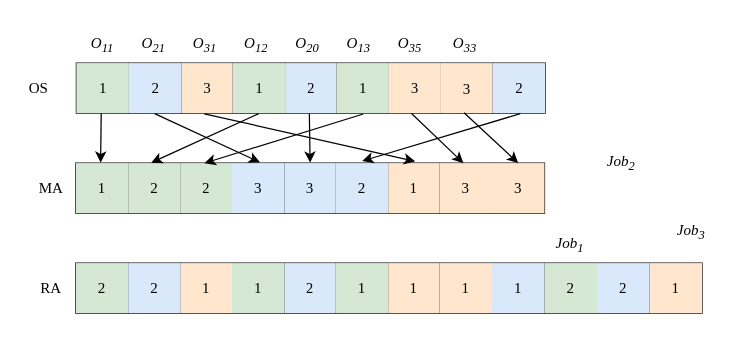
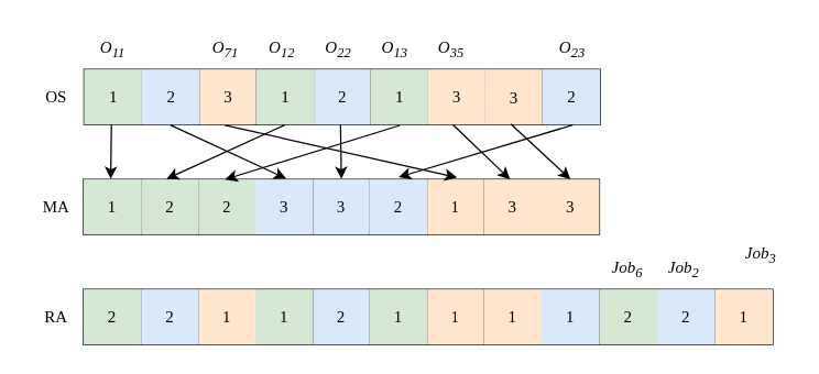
  <mxCell id="0" />
  <mxCell id="1" parent="0" />
  <mxCell id="2" value="&lt;i&gt;O&lt;sub&gt;11&lt;/sub&gt;&lt;/i&gt;" style="text;strokeColor=none;align=center;fillColor=none;html=1;verticalAlign=middle;whiteSpace=wrap;rounded=0;fontSize=12;fontFamily=Times New Roman;" parent="1" vertex="1"><mxGeometry x="60.5" y="20" width="41" height="30" as="geometry" /></mxCell>
  <mxCell id="3" value="&lt;i&gt;O&lt;span&gt;&lt;sub&gt;12&lt;/sub&gt;&lt;/span&gt;&lt;/i&gt;" style="text;strokeColor=none;align=center;fillColor=none;html=1;verticalAlign=middle;whiteSpace=wrap;rounded=0;fontSize=12;fontFamily=Times New Roman;" parent="1" vertex="1"><mxGeometry x="183.5" y="20" width="41" height="30" as="geometry" /></mxCell>
  <mxCell id="4" value="&lt;i&gt;O&lt;sub&gt;13&lt;/sub&gt;&lt;/i&gt;" style="text;strokeColor=none;align=center;fillColor=none;html=1;verticalAlign=middle;whiteSpace=wrap;rounded=0;fontSize=12;fontFamily=Times New Roman;" parent="1" vertex="1"><mxGeometry x="265.5" y="20" width="41" height="30" as="geometry" /></mxCell>
- <mxCell id="5" value="&lt;i&gt;O&lt;sub&gt;33&lt;/sub&gt;&lt;/i&gt;" style="text;strokeColor=none;align=center;fillColor=none;html=1;verticalAlign=middle;whiteSpace=wrap;rounded=0;fontSize=12;fontFamily=Times New Roman;" parent="1" vertex="1"><mxGeometry x="350.5" y="20" width="41" height="30" as="geometry" /></mxCell>
  <mxCell id="6" value="&lt;i&gt;O&lt;sub&gt;35&lt;/sub&gt;&lt;/i&gt;" style="text;strokeColor=none;align=center;fillColor=none;html=1;verticalAlign=middle;whiteSpace=wrap;rounded=0;fontSize=12;fontFamily=Times New Roman;" parent="1" vertex="1"><mxGeometry x="306.5" y="20" width="41" height="30" as="geometry" /></mxCell>
- <mxCell id="7" value="&lt;i&gt;O&lt;sub&gt;31&lt;/sub&gt;&lt;/i&gt;" style="text;strokeColor=none;align=center;fillColor=none;html=1;verticalAlign=middle;whiteSpace=wrap;rounded=0;fontSize=12;fontFamily=Times New Roman;" parent="1" vertex="1"><mxGeometry x="142.5" y="20" width="41" height="30" as="geometry" /></mxCell>
- <mxCell id="8" value="&lt;i&gt;O&lt;span&gt;&lt;sub&gt;21&lt;/sub&gt;&lt;/span&gt;&lt;/i&gt;" style="text;strokeColor=none;align=center;fillColor=none;html=1;verticalAlign=middle;whiteSpace=wrap;rounded=0;fontSize=12;fontFamily=Times New Roman;" parent="1" vertex="1"><mxGeometry x="101.5" y="20" width="41" height="30" as="geometry" /></mxCell>
- <mxCell id="10" value="&lt;i&gt;O&lt;span&gt;&lt;sub&gt;20&lt;/sub&gt;&lt;/span&gt;&lt;/i&gt;" style="text;strokeColor=none;align=center;fillColor=none;html=1;verticalAlign=middle;whiteSpace=wrap;rounded=0;fontSize=12;fontFamily=Times New Roman;" parent="1" vertex="1"><mxGeometry x="224.5" y="20" width="41" height="30" as="geometry" /></mxCell>
+ <mxCell id="7" value="&lt;i&gt;O&lt;sub&gt;71&lt;/sub&gt;&lt;/i&gt;" style="text;strokeColor=none;align=center;fillColor=none;html=1;verticalAlign=middle;whiteSpace=wrap;rounded=0;fontSize=12;fontFamily=Times New Roman;" parent="1" vertex="1"><mxGeometry x="142.5" y="20" width="41" height="30" as="geometry" /></mxCell>
+ <mxCell id="9" value="&lt;i&gt;O&lt;span&gt;&lt;sub&gt;23&lt;/sub&gt;&lt;/span&gt;&lt;/i&gt;" style="text;strokeColor=none;align=center;fillColor=none;html=1;verticalAlign=middle;whiteSpace=wrap;rounded=0;fontSize=12;fontFamily=Times New Roman;" parent="1" vertex="1"><mxGeometry x="394.5" y="20" width="41" height="30" as="geometry" /></mxCell>
+ <mxCell id="10" value="&lt;i&gt;O&lt;span&gt;&lt;sub&gt;22&lt;/sub&gt;&lt;/span&gt;&lt;/i&gt;" style="text;strokeColor=none;align=center;fillColor=none;html=1;verticalAlign=middle;whiteSpace=wrap;rounded=0;fontSize=12;fontFamily=Times New Roman;" parent="1" vertex="1"><mxGeometry x="224.5" y="20" width="41" height="30" as="geometry" /></mxCell>
  <mxCell id="11" value="" style="shape=table;startSize=0;container=1;collapsible=0;childLayout=tableLayout;fontSize=12;fontFamily=Times New Roman;strokeColor=default;" parent="1" vertex="1"><mxGeometry x="60.5" y="50" width="375" height="40" as="geometry" /></mxCell>
  <mxCell id="12" value="" style="shape=tableRow;horizontal=0;startSize=0;swimlaneHead=0;swimlaneBody=0;strokeColor=default;top=0;left=0;bottom=0;right=0;collapsible=0;dropTarget=0;fillColor=none;points=[[0,0.5],[1,0.5]];portConstraint=eastwest;fontSize=12;fontFamily=Times New Roman;" parent="11" vertex="1"><mxGeometry width="375" height="40" as="geometry" /></mxCell>
  <mxCell id="13" value="1" style="shape=partialRectangle;html=1;whiteSpace=wrap;connectable=0;strokeColor=default;overflow=hidden;fillColor=#d5e8d4;top=0;left=0;bottom=0;right=0;pointerEvents=1;fontSize=12;fontFamily=Times New Roman;strokeWidth=2;" parent="12" vertex="1"><mxGeometry width="42" height="40" as="geometry"><mxRectangle width="42" height="40" as="alternateBounds" /></mxGeometry></mxCell>
  <mxCell id="14" value="2" style="shape=partialRectangle;html=1;whiteSpace=wrap;connectable=0;strokeColor=default;overflow=hidden;fillColor=#dae8fc;top=0;left=0;bottom=0;right=0;pointerEvents=1;fontSize=12;fontFamily=Times New Roman;strokeWidth=2;" parent="12" vertex="1"><mxGeometry x="42" width="42" height="40" as="geometry"><mxRectangle width="42" height="40" as="alternateBounds" /></mxGeometry></mxCell>
  <mxCell id="15" value="3" style="shape=partialRectangle;html=1;whiteSpace=wrap;connectable=0;strokeColor=#000000;overflow=hidden;fillColor=#ffe6cc;top=0;left=0;bottom=0;right=0;pointerEvents=1;fontSize=12;fontFamily=Times New Roman;strokeWidth=2;" parent="12" vertex="1"><mxGeometry x="84" width="41" height="40" as="geometry"><mxRectangle width="41" height="40" as="alternateBounds" /></mxGeometry></mxCell>
  <mxCell id="16" value="1" style="shape=partialRectangle;html=1;whiteSpace=wrap;connectable=0;strokeColor=default;overflow=hidden;fillColor=#d5e8d4;top=0;left=0;bottom=0;right=0;pointerEvents=1;fontSize=12;fontFamily=Times New Roman;strokeWidth=2;" parent="12" vertex="1"><mxGeometry x="125" width="42" height="40" as="geometry"><mxRectangle width="42" height="40" as="alternateBounds" /></mxGeometry></mxCell>
  <mxCell id="17" value="2" style="shape=partialRectangle;html=1;whiteSpace=wrap;connectable=0;strokeColor=default;overflow=hidden;fillColor=#dae8fc;top=0;left=0;bottom=0;right=0;pointerEvents=1;fontSize=12;fontFamily=Times New Roman;strokeWidth=2;" parent="12" vertex="1"><mxGeometry x="167" width="41" height="40" as="geometry"><mxRectangle width="41" height="40" as="alternateBounds" /></mxGeometry></mxCell>
  <mxCell id="18" value="1" style="shape=partialRectangle;html=1;whiteSpace=wrap;connectable=0;strokeColor=default;overflow=hidden;fillColor=#d5e8d4;top=0;left=0;bottom=0;right=0;pointerEvents=1;fontSize=12;fontFamily=Times New Roman;strokeWidth=2;" parent="12" vertex="1"><mxGeometry x="208" width="42" height="40" as="geometry"><mxRectangle width="42" height="40" as="alternateBounds" /></mxGeometry></mxCell>
  <mxCell id="19" value="3" style="shape=partialRectangle;html=1;whiteSpace=wrap;connectable=0;strokeColor=default;overflow=hidden;fillColor=#ffe6cc;top=0;left=0;bottom=0;right=0;pointerEvents=1;fontSize=12;fontFamily=Times New Roman;strokeWidth=2;" parent="12" vertex="1"><mxGeometry x="250" width="41" height="40" as="geometry"><mxRectangle width="41" height="40" as="alternateBounds" /></mxGeometry></mxCell>
  <mxCell id="20" value="3" style="shape=partialRectangle;html=1;whiteSpace=wrap;connectable=0;strokeColor=default;overflow=hidden;fillColor=#ffe6cc;top=0;left=0;bottom=0;right=0;pointerEvents=1;fontSize=12;fontFamily=Times New Roman;shadow=0;perimeterSpacing=0;labelBorderColor=none;spacingTop=1;strokeWidth=2;" parent="12" vertex="1"><mxGeometry x="291" width="42" height="40" as="geometry"><mxRectangle width="42" height="40" as="alternateBounds" /></mxGeometry></mxCell>
  <mxCell id="21" value="2" style="shape=partialRectangle;html=1;whiteSpace=wrap;connectable=0;strokeColor=default;overflow=hidden;fillColor=#dae8fc;top=0;left=0;bottom=0;right=0;pointerEvents=1;fontSize=12;fontFamily=Times New Roman;strokeWidth=2;" parent="12" vertex="1"><mxGeometry x="333" width="42" height="40" as="geometry"><mxRectangle width="42" height="40" as="alternateBounds" /></mxGeometry></mxCell>
  <mxCell id="22" value="" style="shape=table;startSize=0;container=1;collapsible=0;childLayout=tableLayout;fontSize=12;fontFamily=Times New Roman;strokeColor=default;" parent="1" vertex="1"><mxGeometry x="60" y="210" width="501" height="40" as="geometry" /></mxCell>
  <mxCell id="23" value="" style="shape=tableRow;horizontal=0;startSize=0;swimlaneHead=0;swimlaneBody=0;strokeColor=default;top=0;left=0;bottom=0;right=0;collapsible=0;dropTarget=0;fillColor=none;points=[[0,0.5],[1,0.5]];portConstraint=eastwest;fontSize=12;fontFamily=Times New Roman;" parent="22" vertex="1"><mxGeometry width="501" height="40" as="geometry" /></mxCell>
  <mxCell id="24" value="2" style="shape=partialRectangle;html=1;whiteSpace=wrap;connectable=0;strokeColor=default;overflow=hidden;fillColor=#d5e8d4;top=0;left=0;bottom=0;right=0;pointerEvents=1;fontSize=12;fontFamily=Times New Roman;" parent="23" vertex="1"><mxGeometry width="42" height="40" as="geometry"><mxRectangle width="42" height="40" as="alternateBounds" /></mxGeometry></mxCell>
  <mxCell id="25" value="2" style="shape=partialRectangle;html=1;whiteSpace=wrap;connectable=0;strokeColor=default;overflow=hidden;fillColor=#dae8fc;top=0;left=0;bottom=0;right=0;pointerEvents=1;fontSize=12;fontFamily=Times New Roman;" parent="23" vertex="1"><mxGeometry x="42" width="42" height="40" as="geometry"><mxRectangle width="42" height="40" as="alternateBounds" /></mxGeometry></mxCell>
  <mxCell id="26" value="1" style="shape=partialRectangle;html=1;whiteSpace=wrap;connectable=0;strokeColor=default;overflow=hidden;fillColor=#ffe6cc;top=0;left=0;bottom=0;right=0;pointerEvents=1;fontSize=12;fontFamily=Times New Roman;" parent="23" vertex="1"><mxGeometry x="84" width="41" height="40" as="geometry"><mxRectangle width="41" height="40" as="alternateBounds" /></mxGeometry></mxCell>
  <mxCell id="27" value="1" style="shape=partialRectangle;html=1;whiteSpace=wrap;connectable=0;strokeColor=default;overflow=hidden;fillColor=#d5e8d4;top=0;left=0;bottom=0;right=0;pointerEvents=1;fontSize=12;fontFamily=Times New Roman;" parent="23" vertex="1"><mxGeometry x="125" width="42" height="40" as="geometry"><mxRectangle width="42" height="40" as="alternateBounds" /></mxGeometry></mxCell>
  <mxCell id="28" value="2" style="shape=partialRectangle;html=1;whiteSpace=wrap;connectable=0;strokeColor=default;overflow=hidden;fillColor=#dae8fc;top=0;left=0;bottom=0;right=0;pointerEvents=1;fontSize=12;fontFamily=Times New Roman;" parent="23" vertex="1"><mxGeometry x="167" width="41" height="40" as="geometry"><mxRectangle width="41" height="40" as="alternateBounds" /></mxGeometry></mxCell>
  <mxCell id="29" value="1" style="shape=partialRectangle;html=1;whiteSpace=wrap;connectable=0;strokeColor=default;overflow=hidden;fillColor=#d5e8d4;top=0;left=0;bottom=0;right=0;pointerEvents=1;fontSize=12;fontFamily=Times New Roman;" parent="23" vertex="1"><mxGeometry x="208" width="42" height="40" as="geometry"><mxRectangle width="42" height="40" as="alternateBounds" /></mxGeometry></mxCell>
  <mxCell id="30" value="1" style="shape=partialRectangle;html=1;whiteSpace=wrap;connectable=0;strokeColor=default;overflow=hidden;fillColor=#ffe6cc;top=0;left=0;bottom=0;right=0;pointerEvents=1;fontSize=12;fontFamily=Times New Roman;" parent="23" vertex="1"><mxGeometry x="250" width="41" height="40" as="geometry"><mxRectangle width="41" height="40" as="alternateBounds" /></mxGeometry></mxCell>
  <mxCell id="31" value="1" style="shape=partialRectangle;html=1;whiteSpace=wrap;connectable=0;strokeColor=default;overflow=hidden;fillColor=#ffe6cc;top=0;left=0;bottom=0;right=0;pointerEvents=1;fontSize=12;fontFamily=Times New Roman;shadow=0;" parent="23" vertex="1"><mxGeometry x="291" width="42" height="40" as="geometry"><mxRectangle width="42" height="40" as="alternateBounds" /></mxGeometry></mxCell>
  <mxCell id="32" value="1" style="shape=partialRectangle;html=1;whiteSpace=wrap;connectable=0;strokeColor=default;overflow=hidden;fillColor=#dae8fc;top=0;left=0;bottom=0;right=0;pointerEvents=1;fontSize=12;fontFamily=Times New Roman;" parent="23" vertex="1"><mxGeometry x="333" width="42" height="40" as="geometry"><mxRectangle width="42" height="40" as="alternateBounds" /></mxGeometry></mxCell>
  <mxCell id="33" value="2" style="shape=partialRectangle;html=1;whiteSpace=wrap;connectable=0;strokeColor=default;overflow=hidden;fillColor=#d5e8d4;top=0;left=0;bottom=0;right=0;pointerEvents=1;fontSize=12;fontFamily=Times New Roman;" parent="23" vertex="1"><mxGeometry x="375" width="42" height="40" as="geometry"><mxRectangle width="42" height="40" as="alternateBounds" /></mxGeometry></mxCell>
  <mxCell id="34" value="2" style="shape=partialRectangle;html=1;whiteSpace=wrap;connectable=0;strokeColor=default;overflow=hidden;fillColor=#dae8fc;top=0;left=0;bottom=0;right=0;pointerEvents=1;fontSize=12;fontFamily=Times New Roman;" parent="23" vertex="1"><mxGeometry x="417" width="42" height="40" as="geometry"><mxRectangle width="42" height="40" as="alternateBounds" /></mxGeometry></mxCell>
  <mxCell id="35" value="1" style="shape=partialRectangle;html=1;whiteSpace=wrap;connectable=0;strokeColor=default;overflow=hidden;fillColor=#ffe6cc;top=0;left=0;bottom=0;right=0;pointerEvents=1;fontSize=12;fontFamily=Times New Roman;" parent="23" vertex="1"><mxGeometry x="459" width="42" height="40" as="geometry"><mxRectangle width="42" height="40" as="alternateBounds" /></mxGeometry></mxCell>
- <mxCell id="36" value="OS" style="text;html=1;align=center;verticalAlign=middle;resizable=0;points=[];autosize=1;strokeColor=none;fillColor=none;fontFamily=Times New Roman;" parent="1" vertex="1"><mxGeometry x="10" y="55" width="40" height="30" as="geometry" /></mxCell>
+ <mxCell id="36" value="OS" style="text;html=1;align=center;verticalAlign=middle;resizable=0;points=[];autosize=1;strokeColor=none;fillColor=none;fontFamily=Times New Roman;" parent="1" vertex="1"><mxGeometry x="20" y="55" width="40" height="30" as="geometry" /></mxCell>
  <mxCell id="37" value="MA" style="text;html=1;align=center;verticalAlign=middle;resizable=0;points=[];autosize=1;strokeColor=none;fillColor=none;fontFamily=Times New Roman;" parent="1" vertex="1"><mxGeometry x="20" y="135" width="40" height="30" as="geometry" /></mxCell>
  <mxCell id="38" value="RA" style="text;html=1;align=center;verticalAlign=middle;resizable=0;points=[];autosize=1;strokeColor=none;fillColor=none;fontFamily=Times New Roman;" parent="1" vertex="1"><mxGeometry x="20" y="215" width="40" height="30" as="geometry" /></mxCell>
  <mxCell id="39" value="" style="shape=table;startSize=0;container=1;collapsible=0;childLayout=tableLayout;fontSize=12;fontFamily=Times New Roman;strokeColor=default;" parent="1" vertex="1"><mxGeometry x="60" y="130" width="375" height="40" as="geometry" /></mxCell>
  <mxCell id="40" value="" style="shape=tableRow;horizontal=0;startSize=0;swimlaneHead=0;swimlaneBody=0;strokeColor=default;top=0;left=0;bottom=0;right=0;collapsible=0;dropTarget=0;fillColor=none;points=[[0,0.5],[1,0.5]];portConstraint=eastwest;fontSize=12;fontFamily=Times New Roman;" parent="39" vertex="1"><mxGeometry width="375" height="40" as="geometry" /></mxCell>
  <mxCell id="41" value="1" style="shape=partialRectangle;html=1;whiteSpace=wrap;connectable=0;strokeColor=default;overflow=hidden;fillColor=#d5e8d4;top=0;left=0;bottom=0;right=0;pointerEvents=1;fontSize=12;fontFamily=Times New Roman;" parent="40" vertex="1"><mxGeometry width="42" height="40" as="geometry"><mxRectangle width="42" height="40" as="alternateBounds" /></mxGeometry></mxCell>
  <mxCell id="42" value="2" style="shape=partialRectangle;html=1;whiteSpace=wrap;connectable=0;strokeColor=#82b366;overflow=hidden;fillColor=#d5e8d4;top=0;left=0;bottom=0;right=0;pointerEvents=1;fontSize=12;fontFamily=Times New Roman;" parent="40" vertex="1"><mxGeometry x="42" width="42" height="40" as="geometry"><mxRectangle width="42" height="40" as="alternateBounds" /></mxGeometry></mxCell>
  <mxCell id="43" value="2" style="shape=partialRectangle;html=1;whiteSpace=wrap;connectable=0;strokeColor=#82b366;overflow=hidden;fillColor=#d5e8d4;top=0;left=0;bottom=0;right=0;pointerEvents=1;fontSize=12;fontFamily=Times New Roman;" parent="40" vertex="1"><mxGeometry x="84" width="41" height="40" as="geometry"><mxRectangle width="41" height="40" as="alternateBounds" /></mxGeometry></mxCell>
  <mxCell id="44" value="3" style="shape=partialRectangle;html=1;whiteSpace=wrap;connectable=0;strokeColor=#6c8ebf;overflow=hidden;fillColor=#dae8fc;top=0;left=0;bottom=0;right=0;pointerEvents=1;fontSize=12;fontFamily=Times New Roman;" parent="40" vertex="1"><mxGeometry x="125" width="42" height="40" as="geometry"><mxRectangle width="42" height="40" as="alternateBounds" /></mxGeometry></mxCell>
  <mxCell id="45" value="3" style="shape=partialRectangle;html=1;whiteSpace=wrap;connectable=0;strokeColor=default;overflow=hidden;fillColor=#dae8fc;top=0;left=0;bottom=0;right=0;pointerEvents=1;fontSize=12;fontFamily=Times New Roman;" parent="40" vertex="1"><mxGeometry x="167" width="41" height="40" as="geometry"><mxRectangle width="41" height="40" as="alternateBounds" /></mxGeometry></mxCell>
  <mxCell id="46" value="2" style="shape=partialRectangle;html=1;whiteSpace=wrap;connectable=0;strokeColor=#6c8ebf;overflow=hidden;fillColor=#dae8fc;top=0;left=0;bottom=0;right=0;pointerEvents=1;fontSize=12;fontFamily=Times New Roman;" parent="40" vertex="1"><mxGeometry x="208" width="42" height="40" as="geometry"><mxRectangle width="42" height="40" as="alternateBounds" /></mxGeometry></mxCell>
  <mxCell id="47" value="1" style="shape=partialRectangle;html=1;whiteSpace=wrap;connectable=0;strokeColor=default;overflow=hidden;fillColor=#ffe6cc;top=0;left=0;bottom=0;right=0;pointerEvents=1;fontSize=12;fontFamily=Times New Roman;" parent="40" vertex="1"><mxGeometry x="250" width="41" height="40" as="geometry"><mxRectangle width="41" height="40" as="alternateBounds" /></mxGeometry></mxCell>
  <mxCell id="48" value="3" style="shape=partialRectangle;html=1;whiteSpace=wrap;connectable=0;strokeColor=default;overflow=hidden;fillColor=#ffe6cc;top=0;left=0;bottom=0;right=0;pointerEvents=1;fontSize=12;fontFamily=Times New Roman;shadow=0;perimeterSpacing=0;strokeWidth=1;" parent="40" vertex="1"><mxGeometry x="291" width="42" height="40" as="geometry"><mxRectangle width="42" height="40" as="alternateBounds" /></mxGeometry></mxCell>
  <mxCell id="49" value="3" style="shape=partialRectangle;html=1;whiteSpace=wrap;connectable=0;strokeColor=#d79b00;overflow=hidden;fillColor=#ffe6cc;top=0;left=0;bottom=0;right=0;pointerEvents=1;fontSize=12;fontFamily=Times New Roman;" parent="40" vertex="1"><mxGeometry x="333" width="42" height="40" as="geometry"><mxRectangle width="42" height="40" as="alternateBounds" /></mxGeometry></mxCell>
  <mxCell id="50" value="" style="endArrow=classic;html=1;rounded=0;exitX=0.053;exitY=1.005;exitDx=0;exitDy=0;exitPerimeter=0;entryX=0.053;entryY=-0.009;entryDx=0;entryDy=0;entryPerimeter=0;fontFamily=Times New Roman;" parent="1" source="12" target="40" edge="1"><mxGeometry width="50" height="50" relative="1" as="geometry"><mxPoint x="-30" y="160" as="sourcePoint" /><mxPoint x="20" y="110" as="targetPoint" /></mxGeometry></mxCell>
  <mxCell id="51" value="" style="endArrow=classic;html=1;rounded=0;exitX=0.167;exitY=1.01;exitDx=0;exitDy=0;exitPerimeter=0;entryX=0.393;entryY=-0.015;entryDx=0;entryDy=0;entryPerimeter=0;fontFamily=Times New Roman;" parent="1" source="12" target="40" edge="1"><mxGeometry width="50" height="50" relative="1" as="geometry"><mxPoint x="90" y="100" as="sourcePoint" /><mxPoint x="90" y="140" as="targetPoint" /></mxGeometry></mxCell>
  <mxCell id="52" value="" style="endArrow=classic;html=1;rounded=0;exitX=0.273;exitY=1.014;exitDx=0;exitDy=0;exitPerimeter=0;entryX=0.724;entryY=-0.035;entryDx=0;entryDy=0;entryPerimeter=0;fontFamily=Times New Roman;" parent="1" source="11" target="40" edge="1"><mxGeometry width="50" height="50" relative="1" as="geometry"><mxPoint x="240" y="95" as="sourcePoint" /><mxPoint x="240" y="135" as="targetPoint" /></mxGeometry></mxCell>
  <mxCell id="53" value="" style="endArrow=classic;html=1;rounded=0;exitX=0.389;exitY=1.011;exitDx=0;exitDy=0;exitPerimeter=0;entryX=0.161;entryY=-0.008;entryDx=0;entryDy=0;entryPerimeter=0;fontFamily=Times New Roman;" parent="1" source="12" target="40" edge="1"><mxGeometry width="50" height="50" relative="1" as="geometry"><mxPoint x="174" y="99" as="sourcePoint" /><mxPoint x="340" y="138" as="targetPoint" /></mxGeometry></mxCell>
  <mxCell id="54" value="" style="endArrow=classic;html=1;rounded=0;exitX=0.497;exitY=1.01;exitDx=0;exitDy=0;exitPerimeter=0;entryX=0.5;entryY=-0.008;entryDx=0;entryDy=0;entryPerimeter=0;fontFamily=Times New Roman;" parent="1" source="12" target="40" edge="1"><mxGeometry width="50" height="50" relative="1" as="geometry"><mxPoint x="184" y="109" as="sourcePoint" /><mxPoint x="350" y="148" as="targetPoint" /></mxGeometry></mxCell>
  <mxCell id="55" value="" style="endArrow=classic;html=1;rounded=0;fontFamily=Times New Roman;" parent="1" edge="1"><mxGeometry width="50" height="50" relative="1" as="geometry"><mxPoint x="290" y="90.68" as="sourcePoint" /><mxPoint x="163" y="130" as="targetPoint" /></mxGeometry></mxCell>
  <mxCell id="56" value="" style="endArrow=classic;html=1;rounded=0;exitX=0.715;exitY=1.008;exitDx=0;exitDy=0;exitPerimeter=0;entryX=0.827;entryY=0;entryDx=0;entryDy=0;entryPerimeter=0;fontFamily=Times New Roman;" parent="1" source="12" target="40" edge="1"><mxGeometry width="50" height="50" relative="1" as="geometry"><mxPoint x="204" y="129" as="sourcePoint" /><mxPoint x="370" y="168" as="targetPoint" /></mxGeometry></mxCell>
  <mxCell id="57" value="" style="endArrow=classic;html=1;rounded=0;exitX=0.827;exitY=0.992;exitDx=0;exitDy=0;exitPerimeter=0;entryX=0.944;entryY=0;entryDx=0;entryDy=0;entryPerimeter=0;fontFamily=Times New Roman;" parent="1" source="12" target="40" edge="1"><mxGeometry width="50" height="50" relative="1" as="geometry"><mxPoint x="214" y="139" as="sourcePoint" /><mxPoint x="380" y="178" as="targetPoint" /></mxGeometry></mxCell>
  <mxCell id="58" value="" style="endArrow=classic;html=1;rounded=0;exitX=0.947;exitY=1.011;exitDx=0;exitDy=0;exitPerimeter=0;entryX=0.611;entryY=-0.042;entryDx=0;entryDy=0;entryPerimeter=0;fontFamily=Times New Roman;" parent="1" source="12" target="40" edge="1"><mxGeometry width="50" height="50" relative="1" as="geometry"><mxPoint x="224" y="149" as="sourcePoint" /><mxPoint x="390" y="188" as="targetPoint" /></mxGeometry></mxCell>
- <mxCell id="59" value="&lt;i&gt;Job&lt;sub&gt;1&lt;/sub&gt;&lt;/i&gt;" style="text;strokeColor=none;align=center;fillColor=none;html=1;verticalAlign=middle;whiteSpace=wrap;rounded=0;fontSize=12;fontFamily=Times New Roman;" parent="1" vertex="1"><mxGeometry x="435" y="180" width="41" height="30" as="geometry" /></mxCell>
+ <mxCell id="59" value="&lt;i&gt;Job&lt;sub&gt;6&lt;/sub&gt;&lt;/i&gt;" style="text;strokeColor=none;align=center;fillColor=none;html=1;verticalAlign=middle;whiteSpace=wrap;rounded=0;fontSize=12;fontFamily=Times New Roman;" parent="1" vertex="1"><mxGeometry x="435" y="180" width="41" height="30" as="geometry" /></mxCell>
  <mxCell id="60" value="&lt;i&gt;Job&lt;sub&gt;3&lt;/sub&gt;&lt;/i&gt;" style="text;strokeColor=none;align=center;fillColor=none;html=1;verticalAlign=middle;whiteSpace=wrap;rounded=0;fontSize=12;fontFamily=Times New Roman;" parent="1" vertex="1"><mxGeometry x="532" y="170" width="41" height="30" as="geometry" /></mxCell>
- <mxCell id="61" value="&lt;i&gt;Job&lt;span&gt;&lt;sub&gt;2&lt;/sub&gt;&lt;/span&gt;&lt;/i&gt;" style="text;strokeColor=none;align=center;fillColor=none;html=1;verticalAlign=middle;whiteSpace=wrap;rounded=0;fontSize=12;fontFamily=Times New Roman;" parent="1" vertex="1"><mxGeometry x="476" y="115" width="41" height="30" as="geometry" /></mxCell>
+ <mxCell id="61" value="&lt;i&gt;Job&lt;span&gt;&lt;sub&gt;2&lt;/sub&gt;&lt;/span&gt;&lt;/i&gt;" style="text;strokeColor=none;align=center;fillColor=none;html=1;verticalAlign=middle;whiteSpace=wrap;rounded=0;fontSize=12;fontFamily=Times New Roman;" parent="1" vertex="1"><mxGeometry x="476" y="180" width="41" height="30" as="geometry" /></mxCell>
